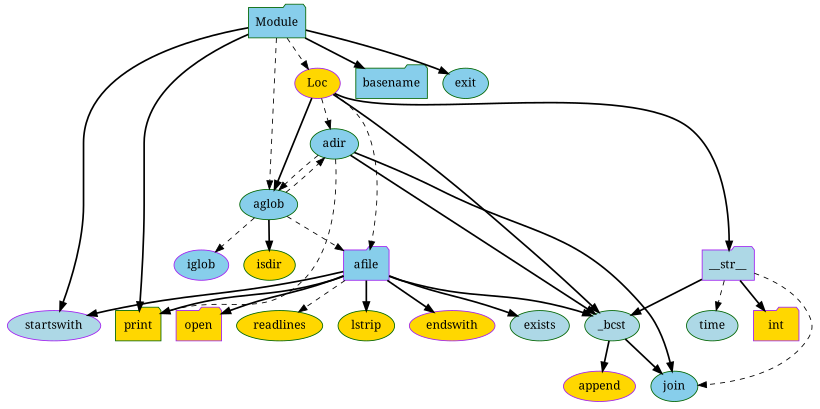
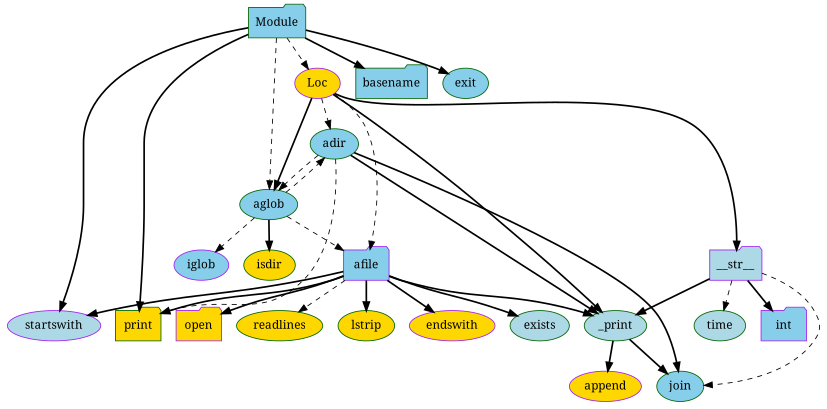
  strict digraph {
    fontname="Noto Serif"
    node [color=darkgreen fillcolor=skyblue fontname="Noto Serif" shape=ellipse style=filled]
    edge [fontname="Noto Serif" style=bold]
    __str__ [color=purple fillcolor=lightblue shape=folder]
    time [fillcolor=lightblue]
-   int [color=purple fillcolor=gold shape=folder]
-   _bcst [fillcolor=lightblue]
+   int [color=purple shape=folder]
+   _bcst [fillcolor=lightblue label=_print]
    join
    append [color=purple fillcolor=gold]
    adir
    print [fillcolor=gold shape=folder]
    aglob
    afile [color=purple shape=folder]
    iglob [color=purple]
    isdir [fillcolor=gold]
    endswith [color=purple fillcolor=gold]
    exists [fillcolor=lightblue]
    open [color=purple fillcolor=gold shape=folder]
    readlines [fillcolor=gold]
    lstrip [fillcolor=gold]
    startswith [color=purple fillcolor=lightblue]
    Module [shape=folder]
    Loc [color=purple fillcolor=gold]
    basename [shape=folder]
    exit
    __str__ -> time [style=dashed]
    __str__ -> int
    __str__ -> _bcst
    __str__ -> join [style=dashed]
    _bcst -> join
    _bcst -> append
    adir -> _bcst
    adir -> join
    adir -> print [style=dashed]
    adir -> aglob [style=dashed]
    aglob -> adir [style=dashed]
    aglob -> afile [style=dashed]
    aglob -> iglob [style=dashed]
    aglob -> isdir
    afile -> _bcst
    afile -> print
    afile -> endswith
    afile -> exists
    afile -> open
    afile -> readlines [style=dashed]
    afile -> lstrip
    afile -> startswith
    Module -> print
    Module -> aglob [style=dashed]
    Module -> startswith
    Module -> Loc [style=dashed]
    Module -> basename
    Module -> exit
    Loc -> __str__
    Loc -> _bcst
    Loc -> adir [style=dashed]
    Loc -> aglob
    Loc -> afile [style=dashed]
  }
